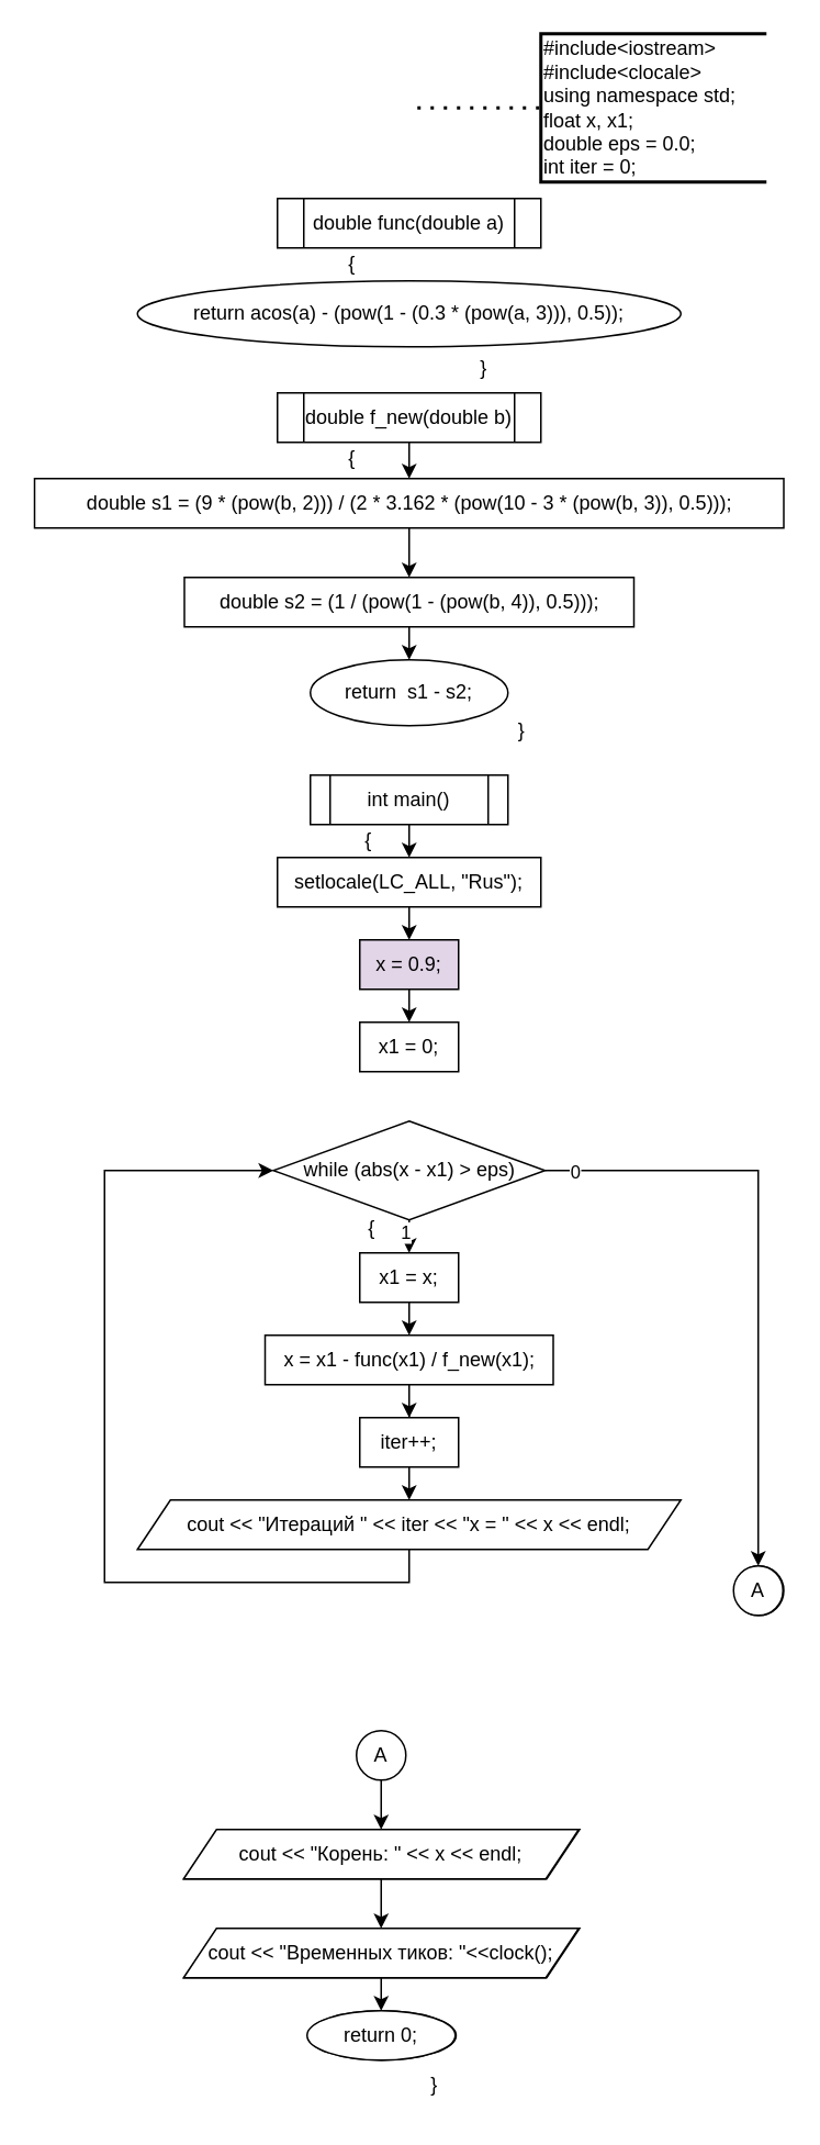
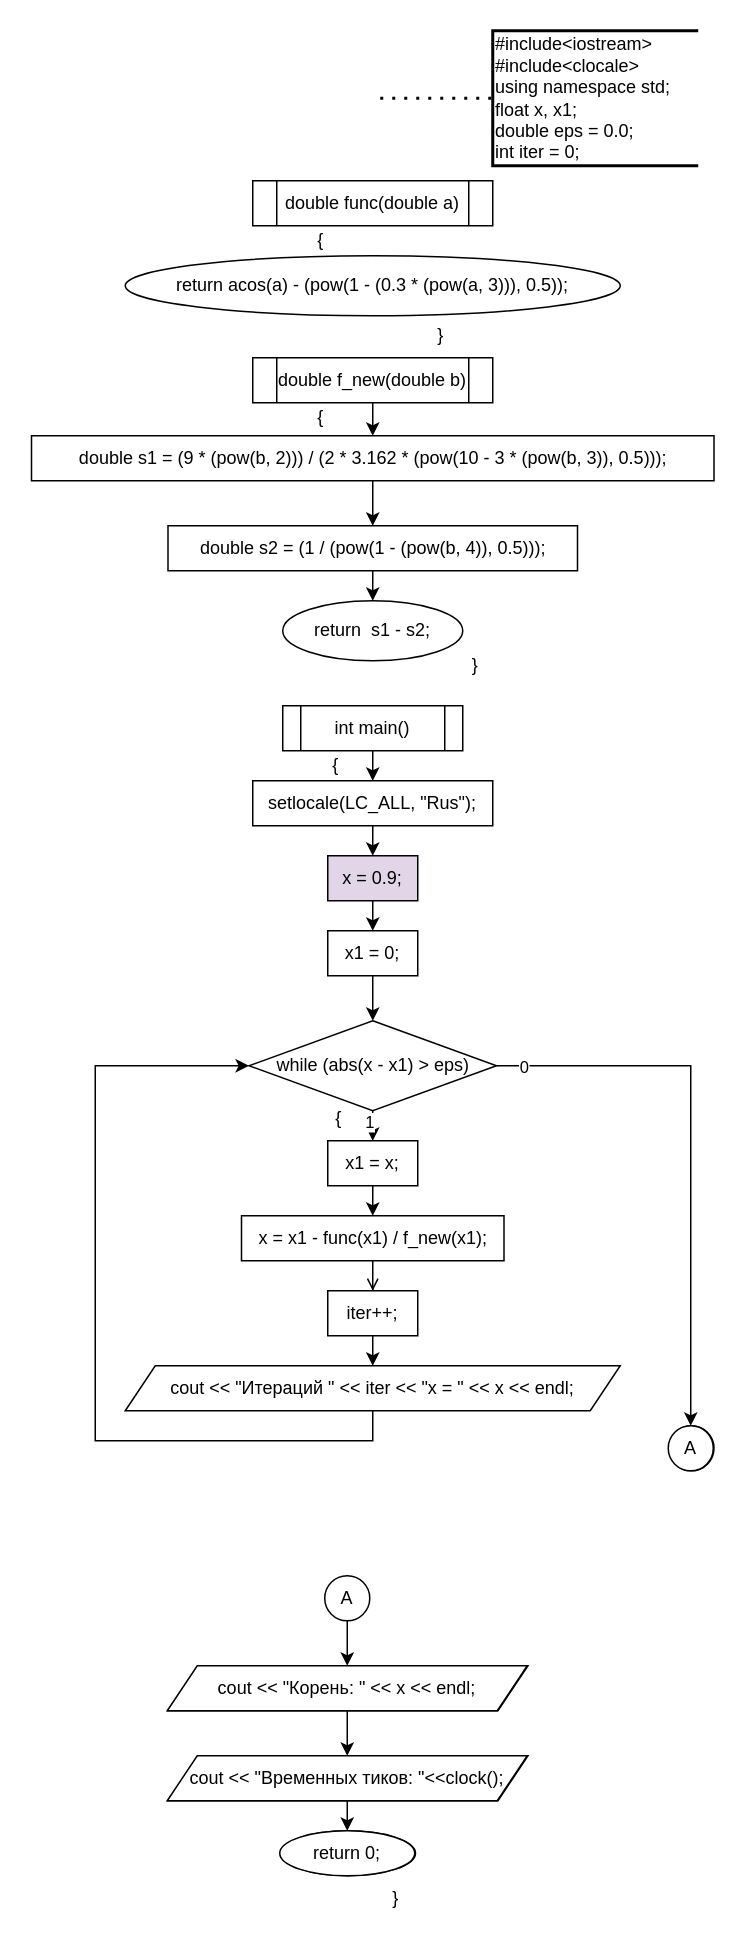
  <mxCell id="0" />
  <mxCell id="1" parent="0" />
  <mxCell id="2" value="#include&amp;lt;iostream&amp;gt;&lt;div&gt;#include&amp;lt;clocale&amp;gt;&lt;/div&gt;&lt;div&gt;using namespace std;&lt;/div&gt;&lt;div&gt;float x, x1;&lt;/div&gt;&lt;div&gt;double eps = 0.0;&lt;/div&gt;&lt;div&gt;int iter = 0;&lt;/div&gt;" style="strokeWidth=2;html=1;shape=mxgraph.flowchart.annotation_1;align=left;pointerEvents=1;" parent="1" vertex="1"><mxGeometry x="328" y="20" width="137" height="90" as="geometry" /></mxCell>
  <mxCell id="3" style="edgeStyle=orthogonalEdgeStyle;rounded=0;orthogonalLoop=1;jettySize=auto;html=1;exitX=0.5;exitY=1;exitDx=0;exitDy=0;exitPerimeter=0;" parent="1" source="2" target="2" edge="1"><mxGeometry relative="1" as="geometry" /></mxCell>
  <mxCell id="4" value="" style="endArrow=none;dashed=1;html=1;dashPattern=1 3;strokeWidth=2;rounded=0;entryX=0;entryY=0.5;entryDx=0;entryDy=0;entryPerimeter=0;" parent="1" target="2" edge="1"><mxGeometry width="50" height="50" relative="1" as="geometry"><mxPoint x="253" y="65" as="sourcePoint" /><mxPoint x="263" y="80" as="targetPoint" /></mxGeometry></mxCell>
  <mxCell id="5" value="double func(double a)" style="shape=process;whiteSpace=wrap;html=1;backgroundOutline=1;" vertex="1" parent="1"><mxGeometry x="168" y="120" width="160" height="30" as="geometry" /></mxCell>
  <mxCell id="6" value="return acos(a) - (pow(1 - (0.3 * (pow(a, 3))), 0.5));" style="ellipse;whiteSpace=wrap;html=1;" vertex="1" parent="1"><mxGeometry x="83" y="170" width="330" height="40" as="geometry" /></mxCell>
  <mxCell id="7" value="{" style="text;html=1;align=center;verticalAlign=middle;resizable=0;points=[];autosize=1;strokeColor=none;fillColor=none;" vertex="1" parent="1"><mxGeometry x="198" y="145" width="30" height="30" as="geometry" /></mxCell>
  <mxCell id="8" value="}" style="text;html=1;align=center;verticalAlign=middle;resizable=0;points=[];autosize=1;strokeColor=none;fillColor=none;" vertex="1" parent="1"><mxGeometry x="278" y="208" width="30" height="30" as="geometry" /></mxCell>
  <mxCell id="9" style="edgeStyle=orthogonalEdgeStyle;rounded=0;orthogonalLoop=1;jettySize=auto;html=1;exitX=0.5;exitY=1;exitDx=0;exitDy=0;entryX=0.5;entryY=0;entryDx=0;entryDy=0;" edge="1" parent="1" source="10" target="12"><mxGeometry relative="1" as="geometry" /></mxCell>
  <mxCell id="10" value="double f_new(double b)" style="shape=process;whiteSpace=wrap;html=1;backgroundOutline=1;" vertex="1" parent="1"><mxGeometry x="168" y="238" width="160" height="30" as="geometry" /></mxCell>
  <mxCell id="11" style="edgeStyle=orthogonalEdgeStyle;rounded=0;orthogonalLoop=1;jettySize=auto;html=1;exitX=0.5;exitY=1;exitDx=0;exitDy=0;entryX=0.5;entryY=0;entryDx=0;entryDy=0;" edge="1" parent="1" source="12" target="14"><mxGeometry relative="1" as="geometry" /></mxCell>
  <mxCell id="12" value="double s1 = (9 * (pow(b, 2))) / (2 * 3.162 * (pow(10 - 3 * (pow(b, 3)), 0.5)));" style="whiteSpace=wrap;html=1;" vertex="1" parent="1"><mxGeometry x="20.5" y="290" width="455" height="30" as="geometry" /></mxCell>
  <mxCell id="13" style="edgeStyle=orthogonalEdgeStyle;rounded=0;orthogonalLoop=1;jettySize=auto;html=1;exitX=0.5;exitY=1;exitDx=0;exitDy=0;entryX=0.5;entryY=0;entryDx=0;entryDy=0;" edge="1" parent="1" source="14" target="15"><mxGeometry relative="1" as="geometry" /></mxCell>
  <mxCell id="14" value="double s2 = (1 / (pow(1 - (pow(b, 4)), 0.5)));" style="whiteSpace=wrap;html=1;" vertex="1" parent="1"><mxGeometry x="111.5" y="350" width="273" height="30" as="geometry" /></mxCell>
  <mxCell id="15" value="return  s1 - s2;" style="ellipse;whiteSpace=wrap;html=1;" vertex="1" parent="1"><mxGeometry x="188" y="400" width="120" height="40" as="geometry" /></mxCell>
  <mxCell id="16" style="edgeStyle=orthogonalEdgeStyle;rounded=0;orthogonalLoop=1;jettySize=auto;html=1;exitX=0.5;exitY=1;exitDx=0;exitDy=0;entryX=0.5;entryY=0;entryDx=0;entryDy=0;" edge="1" parent="1" source="17" target="19"><mxGeometry relative="1" as="geometry" /></mxCell>
  <mxCell id="17" value="int main()" style="shape=process;whiteSpace=wrap;html=1;backgroundOutline=1;" vertex="1" parent="1"><mxGeometry x="188" y="470" width="120" height="30" as="geometry" /></mxCell>
  <mxCell id="18" style="edgeStyle=orthogonalEdgeStyle;rounded=0;orthogonalLoop=1;jettySize=auto;html=1;exitX=0.5;exitY=1;exitDx=0;exitDy=0;entryX=0.5;entryY=0;entryDx=0;entryDy=0;" edge="1" parent="1" source="19" target="21"><mxGeometry relative="1" as="geometry" /></mxCell>
  <mxCell id="19" value="setlocale(LC_ALL, &quot;Rus&quot;);" style="whiteSpace=wrap;html=1;" vertex="1" parent="1"><mxGeometry x="168" y="520" width="160" height="30" as="geometry" /></mxCell>
  <mxCell id="20" style="edgeStyle=orthogonalEdgeStyle;rounded=0;orthogonalLoop=1;jettySize=auto;html=1;exitX=0.5;exitY=1;exitDx=0;exitDy=0;entryX=0.5;entryY=0;entryDx=0;entryDy=0;" edge="1" parent="1" source="21" target="23"><mxGeometry relative="1" as="geometry" /></mxCell>
  <mxCell id="21" value="x = 0.9;" style="whiteSpace=wrap;html=1;fillColor=#e1d5e7;" vertex="1" parent="1"><mxGeometry x="218" y="570" width="60" height="30" as="geometry" /></mxCell>
+ <mxCell id="22" style="edgeStyle=orthogonalEdgeStyle;rounded=0;orthogonalLoop=1;jettySize=auto;html=1;exitX=0.5;exitY=1;exitDx=0;exitDy=0;entryX=0.5;entryY=0;entryDx=0;entryDy=0;" edge="1" parent="1" source="23" target="28"><mxGeometry relative="1" as="geometry" /></mxCell>
  <mxCell id="23" value="x1 = 0;" style="whiteSpace=wrap;html=1;" vertex="1" parent="1"><mxGeometry x="218" y="620" width="60" height="30" as="geometry" /></mxCell>
  <mxCell id="24" style="edgeStyle=orthogonalEdgeStyle;rounded=0;orthogonalLoop=1;jettySize=auto;html=1;exitX=0.5;exitY=1;exitDx=0;exitDy=0;entryX=0.5;entryY=0;entryDx=0;entryDy=0;" edge="1" parent="1" source="28" target="30"><mxGeometry relative="1" as="geometry" /></mxCell>
  <mxCell id="25" value="1" style="edgeLabel;html=1;align=center;verticalAlign=middle;resizable=0;points=[];" vertex="1" connectable="0" parent="24"><mxGeometry x="-0.317" y="-3" relative="1" as="geometry"><mxPoint as="offset" /></mxGeometry></mxCell>
  <mxCell id="26" style="edgeStyle=orthogonalEdgeStyle;rounded=0;orthogonalLoop=1;jettySize=auto;html=1;exitX=1;exitY=0.5;exitDx=0;exitDy=0;entryX=0.5;entryY=0;entryDx=0;entryDy=0;" edge="1" parent="1" source="28" target="46"><mxGeometry relative="1" as="geometry" /></mxCell>
  <mxCell id="27" value="0" style="edgeLabel;html=1;align=center;verticalAlign=middle;resizable=0;points=[];" vertex="1" connectable="0" parent="26"><mxGeometry x="-0.902" relative="1" as="geometry"><mxPoint as="offset" /></mxGeometry></mxCell>
  <mxCell id="28" value="while (abs(x - x1) &amp;gt; eps)" style="rhombus;whiteSpace=wrap;html=1;" vertex="1" parent="1"><mxGeometry x="165.5" y="680" width="165" height="60" as="geometry" /></mxCell>
  <mxCell id="29" style="edgeStyle=orthogonalEdgeStyle;rounded=0;orthogonalLoop=1;jettySize=auto;html=1;exitX=0.5;exitY=1;exitDx=0;exitDy=0;entryX=0.5;entryY=0;entryDx=0;entryDy=0;" edge="1" parent="1" source="30" target="32"><mxGeometry relative="1" as="geometry" /></mxCell>
  <mxCell id="30" value="x1 = x;" style="whiteSpace=wrap;html=1;" vertex="1" parent="1"><mxGeometry x="218" y="760" width="60" height="30" as="geometry" /></mxCell>
- <mxCell id="31" style="edgeStyle=orthogonalEdgeStyle;rounded=0;orthogonalLoop=1;jettySize=auto;html=1;exitX=0.5;exitY=1;exitDx=0;exitDy=0;" edge="1" parent="1" source="32" target="34"><mxGeometry relative="1" as="geometry" /></mxCell>
+ <mxCell id="31" style="edgeStyle=orthogonalEdgeStyle;rounded=0;orthogonalLoop=1;jettySize=auto;html=1;exitX=0.5;exitY=1;exitDx=0;exitDy=0;endArrow=open;" edge="1" parent="1" source="32" target="34"><mxGeometry relative="1" as="geometry" /></mxCell>
  <mxCell id="32" value="x = x1 - func(x1) / f_new(x1);" style="whiteSpace=wrap;html=1;" vertex="1" parent="1"><mxGeometry x="160.5" y="810" width="175" height="30" as="geometry" /></mxCell>
  <mxCell id="33" style="edgeStyle=orthogonalEdgeStyle;rounded=0;orthogonalLoop=1;jettySize=auto;html=1;exitX=0.5;exitY=1;exitDx=0;exitDy=0;entryX=0.5;entryY=0;entryDx=0;entryDy=0;" edge="1" parent="1" source="34" target="36"><mxGeometry relative="1" as="geometry" /></mxCell>
  <mxCell id="34" value="iter++;" style="whiteSpace=wrap;html=1;" vertex="1" parent="1"><mxGeometry x="218" y="860" width="60" height="30" as="geometry" /></mxCell>
  <mxCell id="35" style="edgeStyle=orthogonalEdgeStyle;rounded=0;orthogonalLoop=1;jettySize=auto;html=1;exitX=0.5;exitY=1;exitDx=0;exitDy=0;entryX=0;entryY=0.5;entryDx=0;entryDy=0;" edge="1" parent="1" source="36" target="28"><mxGeometry relative="1" as="geometry"><Array as="points"><mxPoint x="248" y="960" /><mxPoint x="63" y="960" /><mxPoint x="63" y="710" /></Array></mxGeometry></mxCell>
  <mxCell id="36" value="cout &amp;lt;&amp;lt; &quot;Итераций &quot; &amp;lt;&amp;lt; iter &amp;lt;&amp;lt; &quot;x = &quot; &amp;lt;&amp;lt; x &amp;lt;&amp;lt; endl;" style="shape=parallelogram;perimeter=parallelogramPerimeter;whiteSpace=wrap;html=1;fixedSize=1;" vertex="1" parent="1"><mxGeometry x="83" y="910" width="330" height="30" as="geometry" /></mxCell>
  <mxCell id="37" value="cout &amp;lt;&amp;lt; &quot;Корень: &quot; &amp;lt;&amp;lt; x &amp;lt;&amp;lt; endl;" style="shape=parallelogram;perimeter=parallelogramPerimeter;whiteSpace=wrap;html=1;fixedSize=1;" vertex="1" parent="1"><mxGeometry x="111.5" y="1110" width="240" height="30" as="geometry" /></mxCell>
  <mxCell id="38" value="cout &amp;lt;&amp;lt; &quot;Временных тиков: &quot;&amp;lt;&amp;lt;clock();" style="shape=parallelogram;perimeter=parallelogramPerimeter;whiteSpace=wrap;html=1;fixedSize=1;" vertex="1" parent="1"><mxGeometry x="111.5" y="1170" width="240" height="30" as="geometry" /></mxCell>
  <mxCell id="39" value="return 0;" style="ellipse;whiteSpace=wrap;html=1;" vertex="1" parent="1"><mxGeometry x="186.5" y="1220" width="90" height="30" as="geometry" /></mxCell>
  <mxCell id="40" value="A" style="ellipse;whiteSpace=wrap;html=1;" vertex="1" parent="1"><mxGeometry x="445.5" y="950" width="30" height="30" as="geometry" /></mxCell>
  <mxCell id="41" style="edgeStyle=orthogonalEdgeStyle;rounded=0;orthogonalLoop=1;jettySize=auto;html=1;exitX=0.5;exitY=1;exitDx=0;exitDy=0;entryX=0.5;entryY=0;entryDx=0;entryDy=0;" edge="1" parent="1" source="42" target="44"><mxGeometry relative="1" as="geometry" /></mxCell>
  <mxCell id="42" value="cout &amp;lt;&amp;lt; &quot;Корень: &quot; &amp;lt;&amp;lt; x &amp;lt;&amp;lt; endl;" style="shape=parallelogram;perimeter=parallelogramPerimeter;whiteSpace=wrap;html=1;fixedSize=1;" vertex="1" parent="1"><mxGeometry x="111" y="1110" width="240" height="30" as="geometry" /></mxCell>
  <mxCell id="43" style="edgeStyle=orthogonalEdgeStyle;rounded=0;orthogonalLoop=1;jettySize=auto;html=1;exitX=0.5;exitY=1;exitDx=0;exitDy=0;entryX=0.5;entryY=0;entryDx=0;entryDy=0;" edge="1" parent="1" source="44" target="45"><mxGeometry relative="1" as="geometry" /></mxCell>
  <mxCell id="44" value="cout &amp;lt;&amp;lt; &quot;Временных тиков: &quot;&amp;lt;&amp;lt;clock();" style="shape=parallelogram;perimeter=parallelogramPerimeter;whiteSpace=wrap;html=1;fixedSize=1;" vertex="1" parent="1"><mxGeometry x="111" y="1170" width="240" height="30" as="geometry" /></mxCell>
  <mxCell id="45" value="return 0;" style="ellipse;whiteSpace=wrap;html=1;" vertex="1" parent="1"><mxGeometry x="186" y="1220" width="90" height="30" as="geometry" /></mxCell>
  <mxCell id="46" value="A" style="ellipse;whiteSpace=wrap;html=1;" vertex="1" parent="1"><mxGeometry x="445" y="950" width="30" height="30" as="geometry" /></mxCell>
  <mxCell id="47" style="edgeStyle=orthogonalEdgeStyle;rounded=0;orthogonalLoop=1;jettySize=auto;html=1;exitX=0.5;exitY=1;exitDx=0;exitDy=0;entryX=0.5;entryY=0;entryDx=0;entryDy=0;" edge="1" parent="1" source="48" target="42"><mxGeometry relative="1" as="geometry" /></mxCell>
  <mxCell id="48" value="A" style="ellipse;whiteSpace=wrap;html=1;" vertex="1" parent="1"><mxGeometry x="216" y="1050" width="30" height="30" as="geometry" /></mxCell>
  <mxCell id="49" value="}" style="text;html=1;align=center;verticalAlign=middle;resizable=0;points=[];autosize=1;strokeColor=none;fillColor=none;" vertex="1" parent="1"><mxGeometry x="248" y="1250" width="30" height="30" as="geometry" /></mxCell>
  <mxCell id="50" value="{" style="text;html=1;align=center;verticalAlign=middle;resizable=0;points=[];autosize=1;strokeColor=none;fillColor=none;" vertex="1" parent="1"><mxGeometry x="210" y="730" width="30" height="30" as="geometry" /></mxCell>
  <mxCell id="51" value="{" style="text;html=1;align=center;verticalAlign=middle;resizable=0;points=[];autosize=1;strokeColor=none;fillColor=none;" vertex="1" parent="1"><mxGeometry x="208" y="495" width="30" height="30" as="geometry" /></mxCell>
  <mxCell id="52" value="{" style="text;html=1;align=center;verticalAlign=middle;resizable=0;points=[];autosize=1;strokeColor=none;fillColor=none;" vertex="1" parent="1"><mxGeometry x="198" y="263" width="30" height="30" as="geometry" /></mxCell>
  <mxCell id="53" value="}" style="text;html=1;align=center;verticalAlign=middle;resizable=0;points=[];autosize=1;strokeColor=none;fillColor=none;" vertex="1" parent="1"><mxGeometry x="300.5" y="428" width="30" height="30" as="geometry" /></mxCell>
